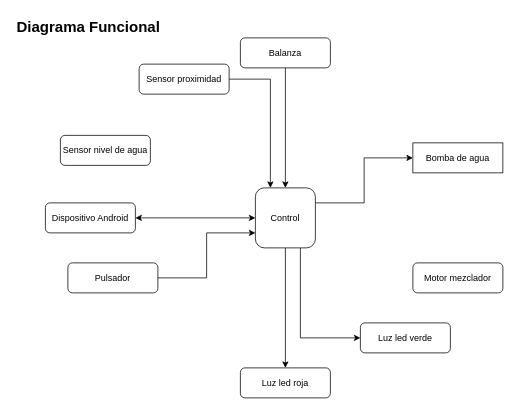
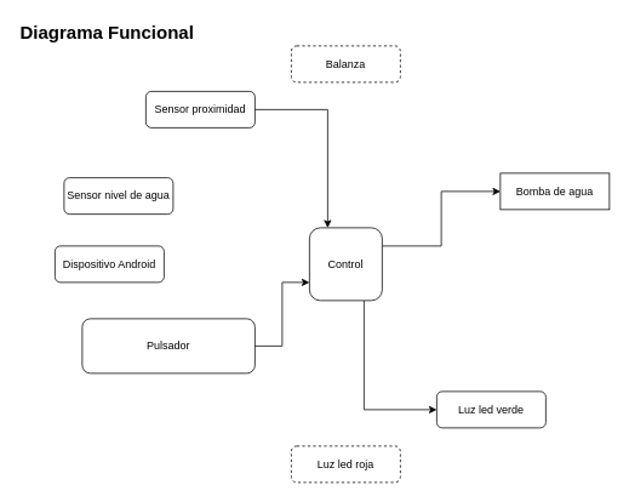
  <mxCell id="0" />
  <mxCell id="1" parent="0" />
- <mxCell id="2" style="edgeStyle=orthogonalEdgeStyle;rounded=0;orthogonalLoop=1;jettySize=auto;html=1;exitX=0.5;exitY=1;exitDx=0;exitDy=0;entryX=0.5;entryY=0;entryDx=0;entryDy=0;" edge="1" parent="1" source="5" target="13"><mxGeometry relative="1" as="geometry" /></mxCell>
  <mxCell id="3" style="edgeStyle=orthogonalEdgeStyle;rounded=0;orthogonalLoop=1;jettySize=auto;html=1;exitX=0.75;exitY=1;exitDx=0;exitDy=0;entryX=0;entryY=0.5;entryDx=0;entryDy=0;" edge="1" parent="1" source="5" target="14"><mxGeometry relative="1" as="geometry" /></mxCell>
  <mxCell id="4" style="edgeStyle=orthogonalEdgeStyle;rounded=0;orthogonalLoop=1;jettySize=auto;html=1;exitX=1;exitY=0.25;exitDx=0;exitDy=0;entryX=0;entryY=0.5;entryDx=0;entryDy=0;startArrow=none;startFill=0;" edge="1" parent="1" source="5" target="16"><mxGeometry relative="1" as="geometry" /></mxCell>
  <mxCell id="5" value="Control" style="rounded=1;whiteSpace=wrap;html=1;" vertex="1" parent="1"><mxGeometry x="340" y="250" width="80" height="80" as="geometry" /></mxCell>
- <mxCell id="6" style="edgeStyle=orthogonalEdgeStyle;rounded=0;orthogonalLoop=1;jettySize=auto;html=1;exitX=1;exitY=0.5;exitDx=0;exitDy=0;entryX=0;entryY=0.5;entryDx=0;entryDy=0;startArrow=classic;startFill=1;" edge="1" parent="1" source="7" target="5"><mxGeometry relative="1" as="geometry" /></mxCell>
  <mxCell id="7" value="Dispositivo Android" style="rounded=1;whiteSpace=wrap;html=1;" vertex="1" parent="1"><mxGeometry x="60" y="270" width="120" height="40" as="geometry" /></mxCell>
- <mxCell id="8" style="edgeStyle=orthogonalEdgeStyle;rounded=0;orthogonalLoop=1;jettySize=auto;html=1;exitX=0.5;exitY=1;exitDx=0;exitDy=0;entryX=0.5;entryY=0;entryDx=0;entryDy=0;" edge="1" parent="1" source="9" target="5"><mxGeometry relative="1" as="geometry" /></mxCell>
- <mxCell id="9" value="Balanza" style="rounded=1;whiteSpace=wrap;html=1;" vertex="1" parent="1"><mxGeometry x="320" y="50" width="120" height="40" as="geometry" /></mxCell>
+ <mxCell id="9" value="Balanza" style="rounded=1;whiteSpace=wrap;html=1;dashed=1;" vertex="1" parent="1"><mxGeometry x="320" y="50" width="120" height="40" as="geometry" /></mxCell>
  <mxCell id="10" style="edgeStyle=orthogonalEdgeStyle;rounded=0;orthogonalLoop=1;jettySize=auto;html=1;exitX=1;exitY=0.5;exitDx=0;exitDy=0;entryX=0.25;entryY=0;entryDx=0;entryDy=0;startArrow=none;startFill=0;" edge="1" parent="1" source="11" target="5"><mxGeometry relative="1" as="geometry" /></mxCell>
- <mxCell id="11" value="Sensor proximidad" style="rounded=1;whiteSpace=wrap;html=1;" vertex="1" parent="1"><mxGeometry x="185" y="85" width="120" height="40" as="geometry" /></mxCell>
- <mxCell id="12" value="Sensor nivel de agua" style="rounded=1;whiteSpace=wrap;html=1;" vertex="1" parent="1"><mxGeometry x="80" y="180" width="120" height="40" as="geometry" /></mxCell>
- <mxCell id="13" value="Luz led roja" style="rounded=1;whiteSpace=wrap;html=1;" vertex="1" parent="1"><mxGeometry x="320" y="490" width="120" height="40" as="geometry" /></mxCell>
+ <mxCell id="11" value="Sensor proximidad" style="rounded=1;whiteSpace=wrap;html=1;" vertex="1" parent="1"><mxGeometry x="160" y="100" width="120" height="40" as="geometry" /></mxCell>
+ <mxCell id="12" value="Sensor nivel de agua" style="rounded=1;whiteSpace=wrap;html=1;" vertex="1" parent="1"><mxGeometry x="70" y="195" width="120" height="40" as="geometry" /></mxCell>
+ <mxCell id="13" value="Luz led roja" style="rounded=1;whiteSpace=wrap;html=1;dashed=1;" vertex="1" parent="1"><mxGeometry x="320" y="490" width="120" height="40" as="geometry" /></mxCell>
  <mxCell id="14" value="Luz led verde" style="rounded=1;whiteSpace=wrap;html=1;" vertex="1" parent="1"><mxGeometry x="480" y="430" width="120" height="40" as="geometry" /></mxCell>
- <mxCell id="15" value="Motor mezclador" style="rounded=1;whiteSpace=wrap;html=1;" vertex="1" parent="1"><mxGeometry x="550" y="350" width="120" height="40" as="geometry" /></mxCell>
  <mxCell id="16" value="Bomba de agua" style="whiteSpace=wrap;html=1;rounded=0;" vertex="1" parent="1"><mxGeometry x="550" y="190" width="120" height="40" as="geometry" /></mxCell>
  <mxCell id="17" style="edgeStyle=orthogonalEdgeStyle;rounded=0;orthogonalLoop=1;jettySize=auto;html=1;exitX=1;exitY=0.5;exitDx=0;exitDy=0;entryX=0;entryY=0.75;entryDx=0;entryDy=0;startArrow=none;startFill=0;" edge="1" parent="1" source="18" target="5"><mxGeometry relative="1" as="geometry" /></mxCell>
- <mxCell id="18" value="Pulsador" style="rounded=1;whiteSpace=wrap;html=1;" vertex="1" parent="1"><mxGeometry x="90" y="350" width="120" height="40" as="geometry" /></mxCell>
+ <mxCell id="18" value="Pulsador" style="rounded=1;whiteSpace=wrap;html=1;" vertex="1" parent="1"><mxGeometry x="90" y="350" width="190" height="60" as="geometry" /></mxCell>
  <mxCell id="19" value="Diagrama Funcional" style="text;html=1;resizable=0;points=[];autosize=1;align=left;verticalAlign=top;spacingTop=-4;fontSize=20;fontStyle=1" vertex="1" parent="1"><mxGeometry x="20" y="20" width="120" height="20" as="geometry" /></mxCell>
